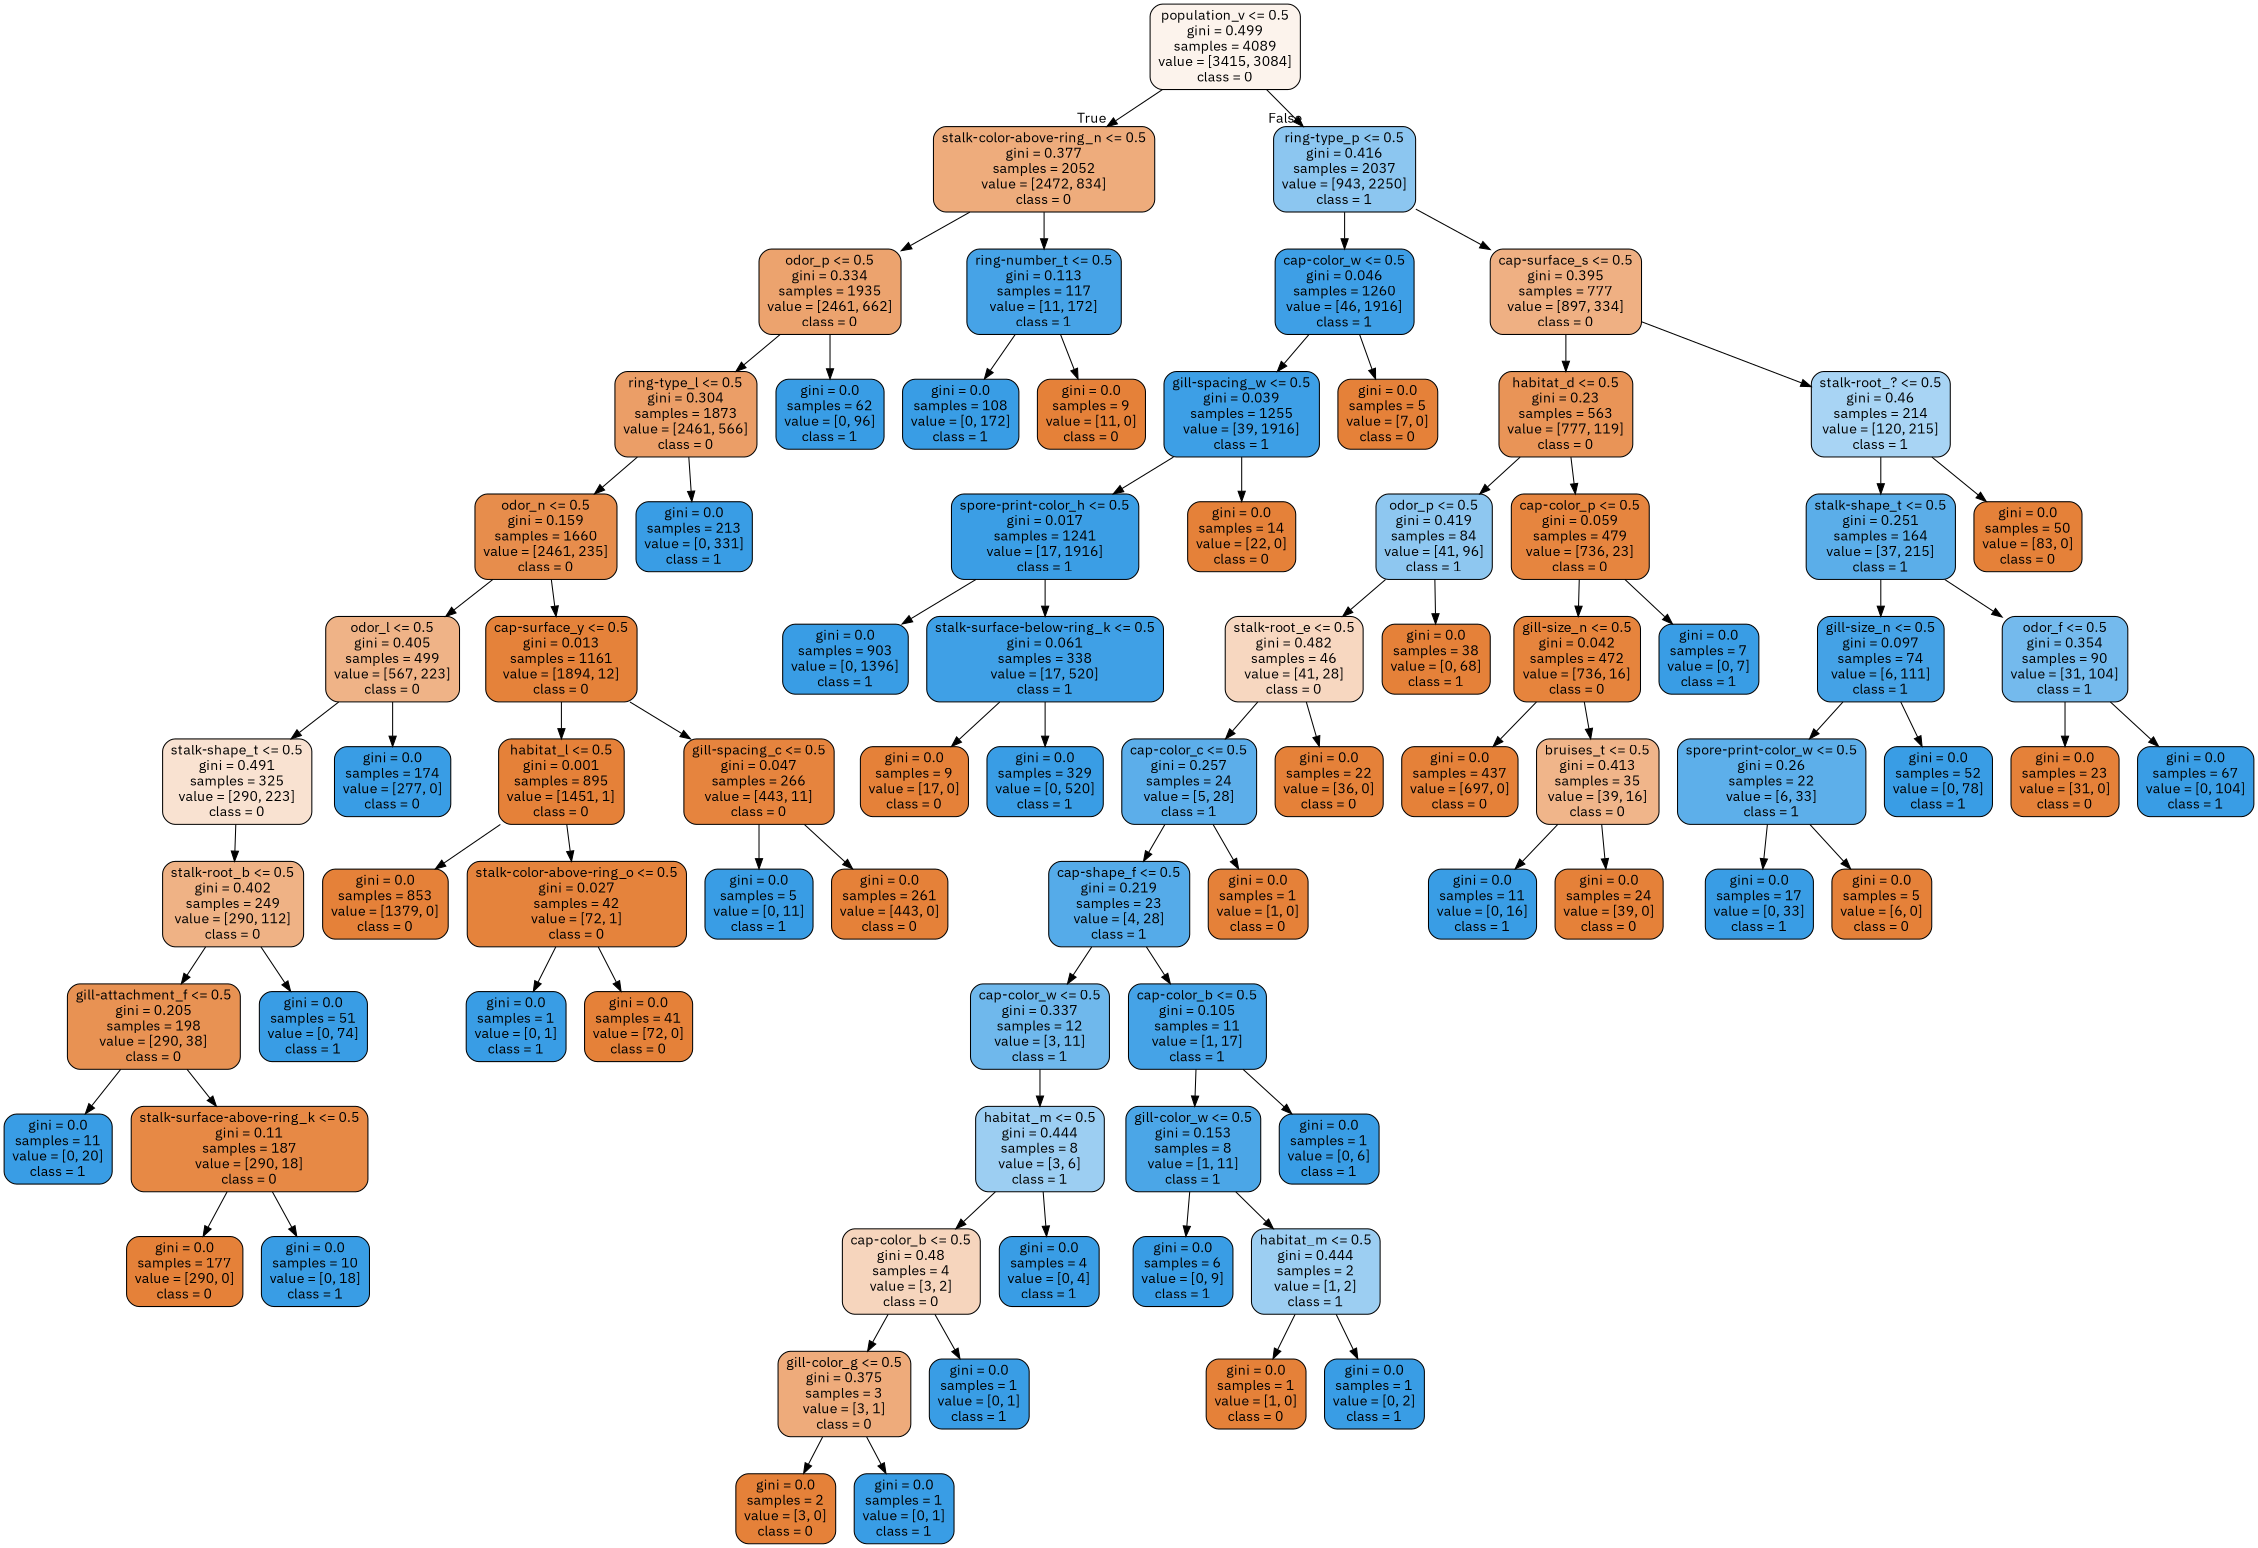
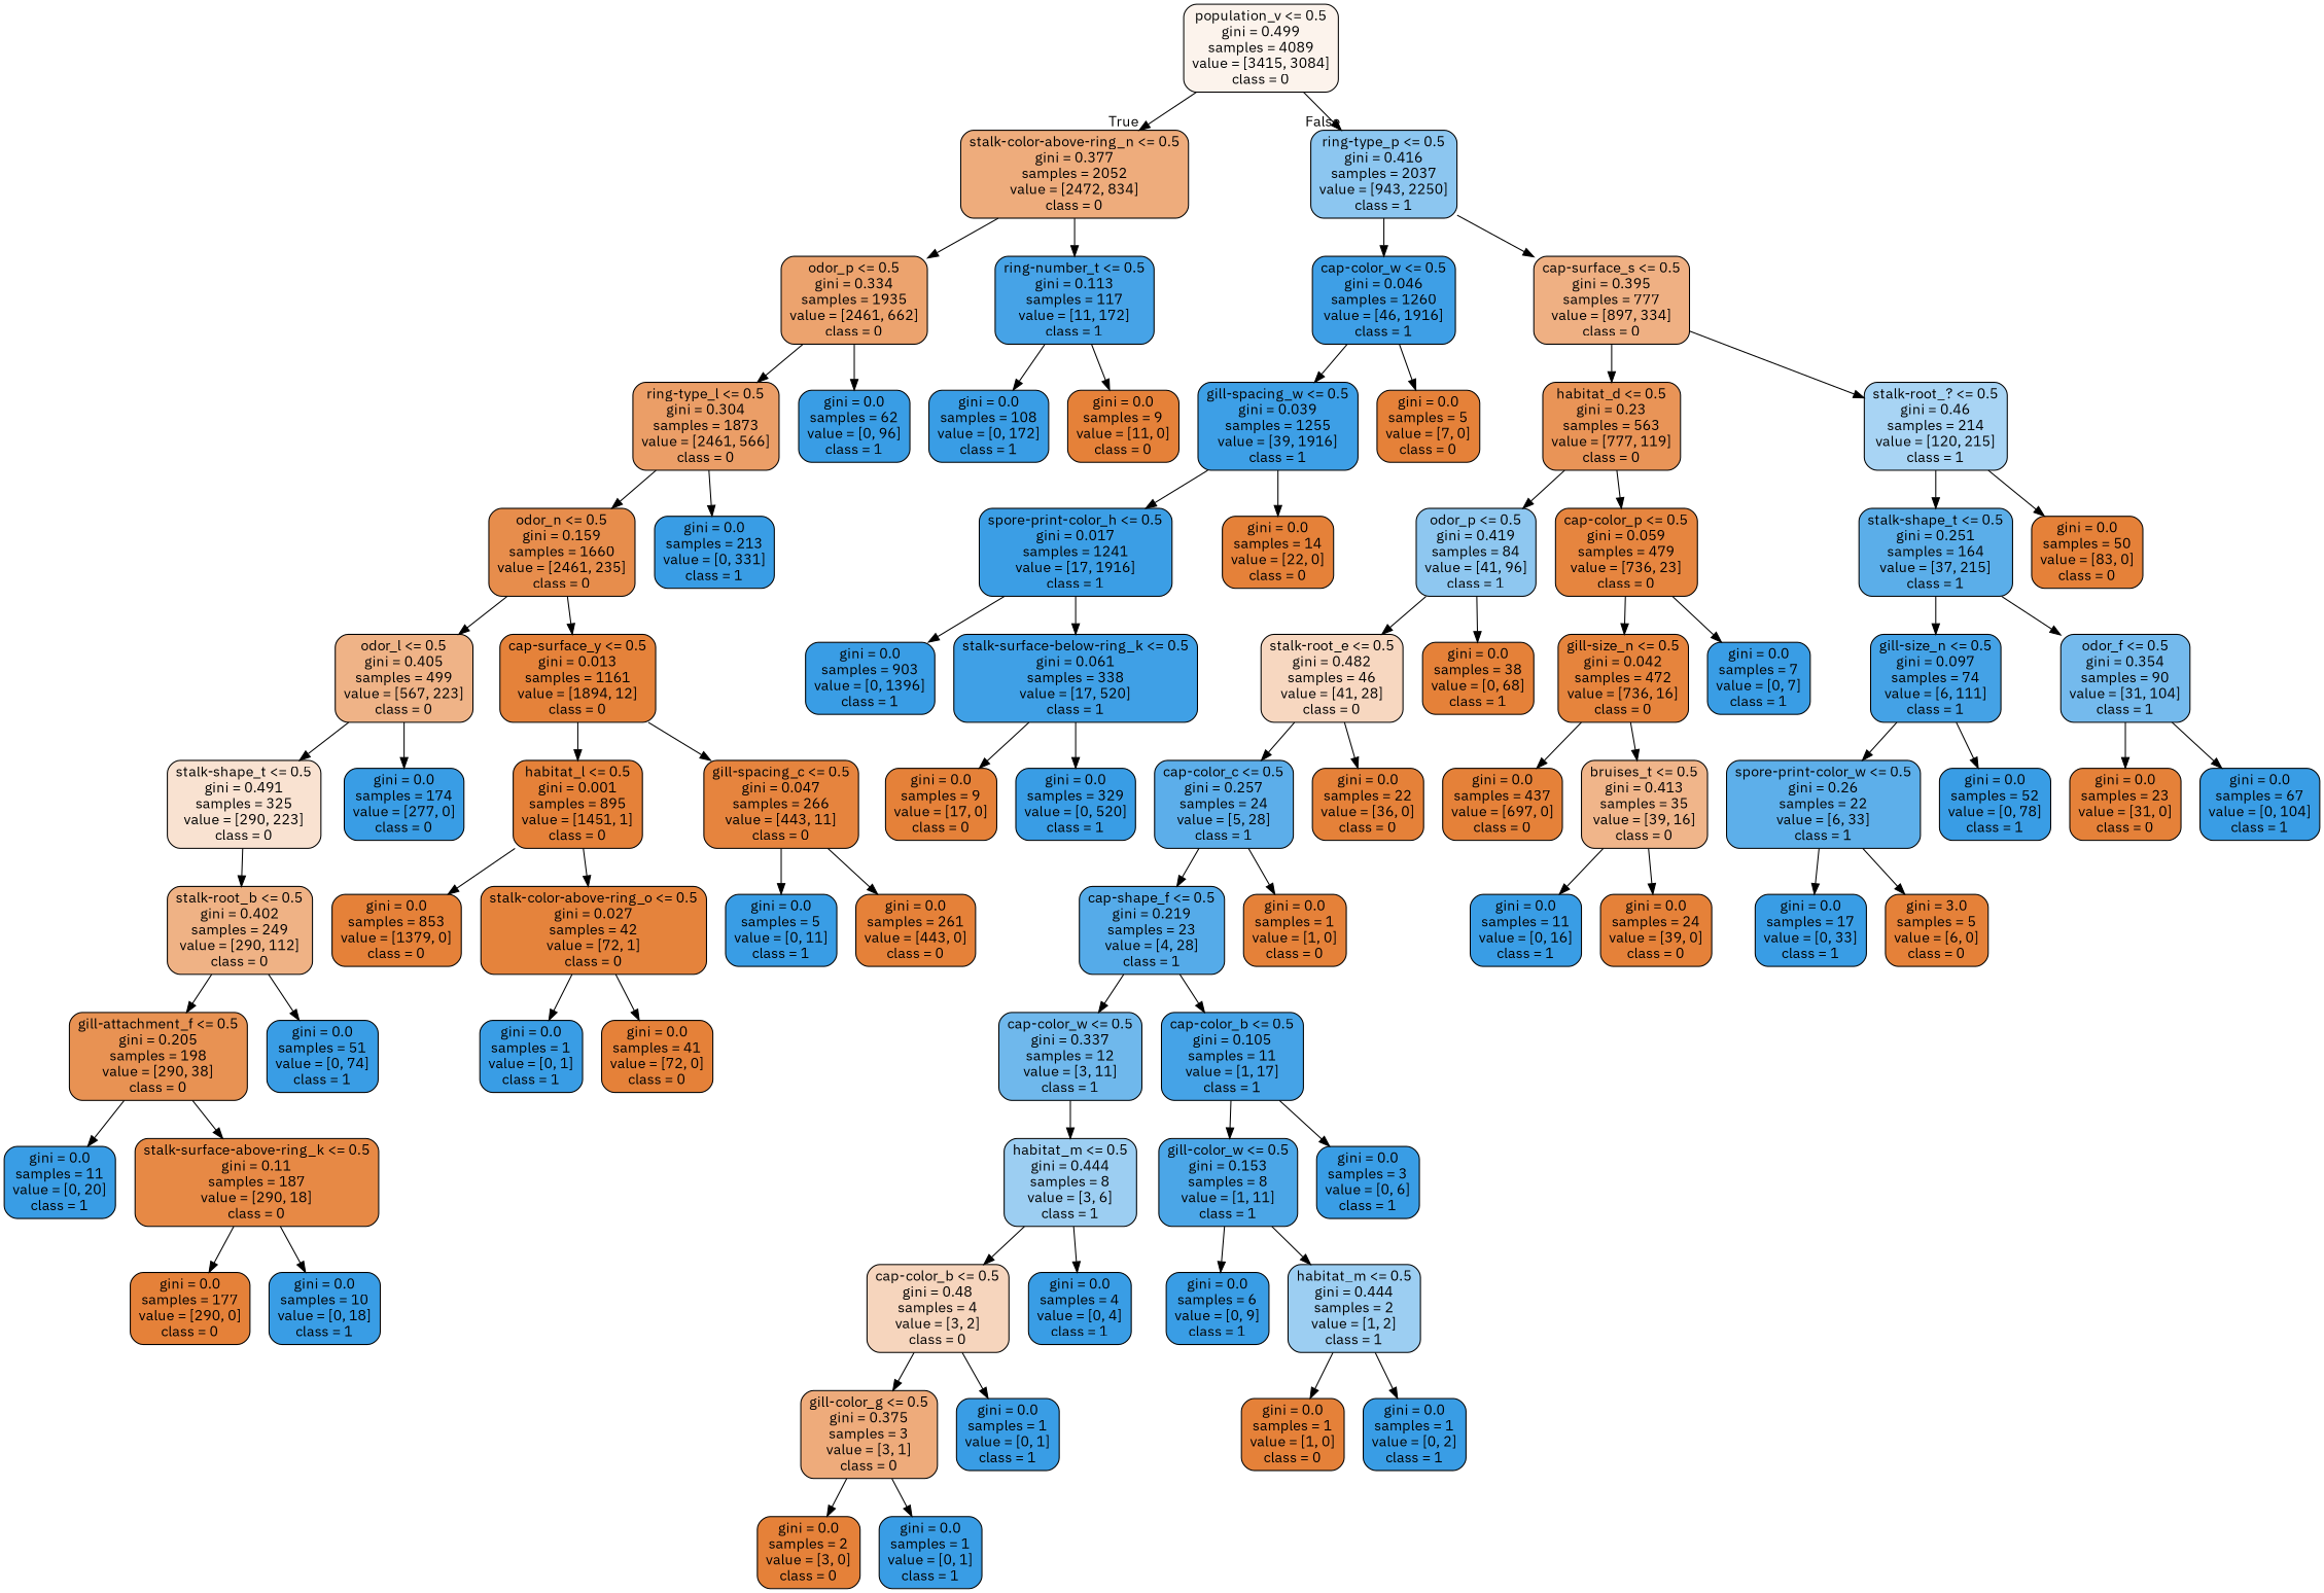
  digraph {
    fontname="IBM Plex Sans"
    node [color=black fillcolor="#399de5" fontname="IBM Plex Sans" shape=box style="filled, rounded"]
    edge [fontname="IBM Plex Sans"]
    n1 [fillcolor="#fcf3ec" label="population_v <= 0.5\ngini = 0.499\nsamples = 4089\nvalue = [3415, 3084]\nclass = 0"]
    n2 [fillcolor="#eeac7c" label="stalk-color-above-ring_n <= 0.5\ngini = 0.377\nsamples = 2052\nvalue = [2472, 834]\nclass = 0"]
    n3 [fillcolor="#8cc6f0" label="ring-type_p <= 0.5\ngini = 0.416\nsamples = 2037\nvalue = [943, 2250]\nclass = 1"]
    n4 [fillcolor="#eca36e" label="odor_p <= 0.5\ngini = 0.334\nsamples = 1935\nvalue = [2461, 662]\nclass = 0"]
    n5 [fillcolor="#46a3e7" label="ring-number_t <= 0.5\ngini = 0.113\nsamples = 117\nvalue = [11, 172]\nclass = 1"]
    n6 [fillcolor="#3e9fe6" label="cap-color_w <= 0.5\ngini = 0.046\nsamples = 1260\nvalue = [46, 1916]\nclass = 1"]
    n7 [fillcolor="#efb083" label="cap-surface_s <= 0.5\ngini = 0.395\nsamples = 777\nvalue = [897, 334]\nclass = 0"]
    n8 [fillcolor="#eb9e67" label="ring-type_l <= 0.5\ngini = 0.304\nsamples = 1873\nvalue = [2461, 566]\nclass = 0"]
    n9 [label="gini = 0.0\nsamples = 62\nvalue = [0, 96]\nclass = 1"]
    n10 [label="gini = 0.0\nsamples = 108\nvalue = [0, 172]\nclass = 1"]
    n11 [fillcolor="#e58139" label="gini = 0.0\nsamples = 9\nvalue = [11, 0]\nclass = 0"]
    n12 [fillcolor="#e78d4c" label="odor_n <= 0.5\ngini = 0.159\nsamples = 1660\nvalue = [2461, 235]\nclass = 0"]
    n13 [label="gini = 0.0\nsamples = 213\nvalue = [0, 331]\nclass = 1"]
    n14 [fillcolor="#efb387" label="odor_l <= 0.5\ngini = 0.405\nsamples = 499\nvalue = [567, 223]\nclass = 0"]
    n15 [fillcolor="#e5823a" label="cap-surface_y <= 0.5\ngini = 0.013\nsamples = 1161\nvalue = [1894, 12]\nclass = 0"]
    n16 [fillcolor="#f9e2d1" label="stalk-shape_t <= 0.5\ngini = 0.491\nsamples = 325\nvalue = [290, 223]\nclass = 0"]
    n17 [label="gini = 0.0\nsamples = 174\nvalue = [277, 0]\nclass = 0"]
    n18 [fillcolor="#e58139" label="habitat_l <= 0.5\ngini = 0.001\nsamples = 895\nvalue = [1451, 1]\nclass = 0"]
    n19 [fillcolor="#e6843e" label="gill-spacing_c <= 0.5\ngini = 0.047\nsamples = 266\nvalue = [443, 11]\nclass = 0"]
    n20 [fillcolor="#efb285" label="stalk-root_b <= 0.5\ngini = 0.402\nsamples = 249\nvalue = [290, 112]\nclass = 0"]
    n21 [fillcolor="#e89253" label="gill-attachment_f <= 0.5\ngini = 0.205\nsamples = 198\nvalue = [290, 38]\nclass = 0"]
    n22 [label="gini = 0.0\nsamples = 51\nvalue = [0, 74]\nclass = 1"]
    n23 [label="gini = 0.0\nsamples = 11\nvalue = [0, 20]\nclass = 1"]
    n24 [fillcolor="#e78945" label="stalk-surface-above-ring_k <= 0.5\ngini = 0.11\nsamples = 187\nvalue = [290, 18]\nclass = 0"]
    n25 [fillcolor="#e58139" label="gini = 0.0\nsamples = 177\nvalue = [290, 0]\nclass = 0"]
    n26 [label="gini = 0.0\nsamples = 10\nvalue = [0, 18]\nclass = 1"]
    n27 [fillcolor="#e58139" label="gini = 0.0\nsamples = 853\nvalue = [1379, 0]\nclass = 0"]
    n28 [fillcolor="#e5833c" label="stalk-color-above-ring_o <= 0.5\ngini = 0.027\nsamples = 42\nvalue = [72, 1]\nclass = 0"]
    n29 [label="gini = 0.0\nsamples = 5\nvalue = [0, 11]\nclass = 1"]
    n30 [fillcolor="#e58139" label="gini = 0.0\nsamples = 261\nvalue = [443, 0]\nclass = 0"]
    n31 [label="gini = 0.0\nsamples = 1\nvalue = [0, 1]\nclass = 1"]
    n32 [fillcolor="#e58139" label="gini = 0.0\nsamples = 41\nvalue = [72, 0]\nclass = 0"]
    n33 [fillcolor="#3d9fe6" label="gill-spacing_w <= 0.5\ngini = 0.039\nsamples = 1255\nvalue = [39, 1916]\nclass = 1"]
    n34 [fillcolor="#e58139" label="gini = 0.0\nsamples = 5\nvalue = [7, 0]\nclass = 0"]
    n35 [fillcolor="#e99457" label="habitat_d <= 0.5\ngini = 0.23\nsamples = 563\nvalue = [777, 119]\nclass = 0"]
    n36 [fillcolor="#a8d4f4" label="stalk-root_? <= 0.5\ngini = 0.46\nsamples = 214\nvalue = [120, 215]\nclass = 1"]
    n37 [fillcolor="#3b9ee5" label="spore-print-color_h <= 0.5\ngini = 0.017\nsamples = 1241\nvalue = [17, 1916]\nclass = 1"]
    n38 [fillcolor="#e58139" label="gini = 0.0\nsamples = 14\nvalue = [22, 0]\nclass = 0"]
    n39 [label="gini = 0.0\nsamples = 903\nvalue = [0, 1396]\nclass = 1"]
    n40 [fillcolor="#3fa0e6" label="stalk-surface-below-ring_k <= 0.5\ngini = 0.061\nsamples = 338\nvalue = [17, 520]\nclass = 1"]
    n41 [fillcolor="#e58139" label="gini = 0.0\nsamples = 9\nvalue = [17, 0]\nclass = 0"]
    n42 [label="gini = 0.0\nsamples = 329\nvalue = [0, 520]\nclass = 1"]
    n43 [fillcolor="#8ec7f0" label="odor_p <= 0.5\ngini = 0.419\nsamples = 84\nvalue = [41, 96]\nclass = 1"]
    n44 [fillcolor="#e6853f" label="cap-color_p <= 0.5\ngini = 0.059\nsamples = 479\nvalue = [736, 23]\nclass = 0"]
    n45 [fillcolor="#5baee9" label="stalk-shape_t <= 0.5\ngini = 0.251\nsamples = 164\nvalue = [37, 215]\nclass = 1"]
    n46 [fillcolor="#e58139" label="gini = 0.0\nsamples = 50\nvalue = [83, 0]\nclass = 0"]
    n47 [fillcolor="#f7d7c0" label="stalk-root_e <= 0.5\ngini = 0.482\nsamples = 46\nvalue = [41, 28]\nclass = 0"]
    n48 [fillcolor="#e58139" label="gini = 0.0\nsamples = 38\nvalue = [0, 68]\nclass = 1"]
    n49 [fillcolor="#e6843d" label="gill-size_n <= 0.5\ngini = 0.042\nsamples = 472\nvalue = [736, 16]\nclass = 0"]
    n50 [label="gini = 0.0\nsamples = 7\nvalue = [0, 7]\nclass = 1"]
    n51 [fillcolor="#5caeea" label="cap-color_c <= 0.5\ngini = 0.257\nsamples = 24\nvalue = [5, 28]\nclass = 1"]
    n52 [fillcolor="#e58139" label="gini = 0.0\nsamples = 22\nvalue = [36, 0]\nclass = 0"]
    n53 [fillcolor="#55abe9" label="cap-shape_f <= 0.5\ngini = 0.219\nsamples = 23\nvalue = [4, 28]\nclass = 1"]
    n54 [fillcolor="#e58139" label="gini = 0.0\nsamples = 1\nvalue = [1, 0]\nclass = 0"]
    n55 [fillcolor="#6fb8ec" label="cap-color_w <= 0.5\ngini = 0.337\nsamples = 12\nvalue = [3, 11]\nclass = 1"]
    n56 [fillcolor="#45a3e7" label="cap-color_b <= 0.5\ngini = 0.105\nsamples = 11\nvalue = [1, 17]\nclass = 1"]
    n57 [fillcolor="#9ccef2" label="habitat_m <= 0.5\ngini = 0.444\nsamples = 8\nvalue = [3, 6]\nclass = 1"]
    n58 [fillcolor="#4ba6e7" label="gill-color_w <= 0.5\ngini = 0.153\nsamples = 8\nvalue = [1, 11]\nclass = 1"]
-   n59 [label="gini = 0.0\nsamples = 1\nvalue = [0, 6]\nclass = 1"]
+   n59 [label="gini = 0.0\nsamples = 3\nvalue = [0, 6]\nclass = 1"]
    n60 [fillcolor="#f6d5bd" label="cap-color_b <= 0.5\ngini = 0.48\nsamples = 4\nvalue = [3, 2]\nclass = 0"]
    n61 [label="gini = 0.0\nsamples = 4\nvalue = [0, 4]\nclass = 1"]
    n62 [fillcolor="#eeab7b" label="gill-color_g <= 0.5\ngini = 0.375\nsamples = 3\nvalue = [3, 1]\nclass = 0"]
    n63 [label="gini = 0.0\nsamples = 1\nvalue = [0, 1]\nclass = 1"]
    n64 [fillcolor="#e58139" label="gini = 0.0\nsamples = 2\nvalue = [3, 0]\nclass = 0"]
    n65 [label="gini = 0.0\nsamples = 1\nvalue = [0, 1]\nclass = 1"]
    n66 [label="gini = 0.0\nsamples = 6\nvalue = [0, 9]\nclass = 1"]
    n67 [fillcolor="#9ccef2" label="habitat_m <= 0.5\ngini = 0.444\nsamples = 2\nvalue = [1, 2]\nclass = 1"]
    n68 [fillcolor="#e58139" label="gini = 0.0\nsamples = 1\nvalue = [1, 0]\nclass = 0"]
    n69 [label="gini = 0.0\nsamples = 1\nvalue = [0, 2]\nclass = 1"]
    n70 [fillcolor="#e58139" label="gini = 0.0\nsamples = 437\nvalue = [697, 0]\nclass = 0"]
    n71 [fillcolor="#f0b58a" label="bruises_t <= 0.5\ngini = 0.413\nsamples = 35\nvalue = [39, 16]\nclass = 0"]
    n72 [label="gini = 0.0\nsamples = 11\nvalue = [0, 16]\nclass = 1"]
    n73 [fillcolor="#e58139" label="gini = 0.0\nsamples = 24\nvalue = [39, 0]\nclass = 0"]
    n74 [fillcolor="#44a2e6" label="gill-size_n <= 0.5\ngini = 0.097\nsamples = 74\nvalue = [6, 111]\nclass = 1"]
    n75 [fillcolor="#74baed" label="odor_f <= 0.5\ngini = 0.354\nsamples = 90\nvalue = [31, 104]\nclass = 1"]
    n76 [fillcolor="#5dafea" label="spore-print-color_w <= 0.5\ngini = 0.26\nsamples = 22\nvalue = [6, 33]\nclass = 1"]
    n77 [label="gini = 0.0\nsamples = 52\nvalue = [0, 78]\nclass = 1"]
    n78 [fillcolor="#e58139" label="gini = 0.0\nsamples = 23\nvalue = [31, 0]\nclass = 0"]
    n79 [label="gini = 0.0\nsamples = 67\nvalue = [0, 104]\nclass = 1"]
    n80 [label="gini = 0.0\nsamples = 17\nvalue = [0, 33]\nclass = 1"]
-   n81 [fillcolor="#e58139" label="gini = 0.0\nsamples = 5\nvalue = [6, 0]\nclass = 0"]
+   n81 [fillcolor="#e58139" label="gini = 3.0\nsamples = 5\nvalue = [6, 0]\nclass = 0"]
    n1 -> n2 [headlabel=True labelangle=45 labeldistance=2.5]
    n1 -> n3 [headlabel=False labelangle=-45 labeldistance=2.5]
    n2 -> n4
    n2 -> n5
    n3 -> n6
    n3 -> n7
    n4 -> n8
    n4 -> n9
    n5 -> n10
    n5 -> n11
    n6 -> n33
    n6 -> n34
    n7 -> n35
    n7 -> n36
    n8 -> n12
    n8 -> n13
    n12 -> n14
    n12 -> n15
    n14 -> n16
    n14 -> n17
    n15 -> n18
    n15 -> n19
    n16 -> n20
    n18 -> n27
    n18 -> n28
    n19 -> n29
    n19 -> n30
    n20 -> n21
    n20 -> n22
    n21 -> n23
    n21 -> n24
    n24 -> n25
    n24 -> n26
    n28 -> n31
    n28 -> n32
    n33 -> n37
    n33 -> n38
    n35 -> n43
    n35 -> n44
    n36 -> n45
    n36 -> n46
    n37 -> n39
    n37 -> n40
    n40 -> n41
    n40 -> n42
    n43 -> n47
    n43 -> n48
    n44 -> n49
    n44 -> n50
    n45 -> n74
    n45 -> n75
    n47 -> n51
    n47 -> n52
    n49 -> n70
    n49 -> n71
    n51 -> n53
    n51 -> n54
    n53 -> n55
    n53 -> n56
    n55 -> n57
    n56 -> n58
    n56 -> n59
    n57 -> n60
    n57 -> n61
    n58 -> n66
    n58 -> n67
    n60 -> n62
    n60 -> n63
    n62 -> n64
    n62 -> n65
    n67 -> n68
    n67 -> n69
    n71 -> n72
    n71 -> n73
    n74 -> n76
    n74 -> n77
    n75 -> n78
    n75 -> n79
    n76 -> n80
    n76 -> n81
  }
